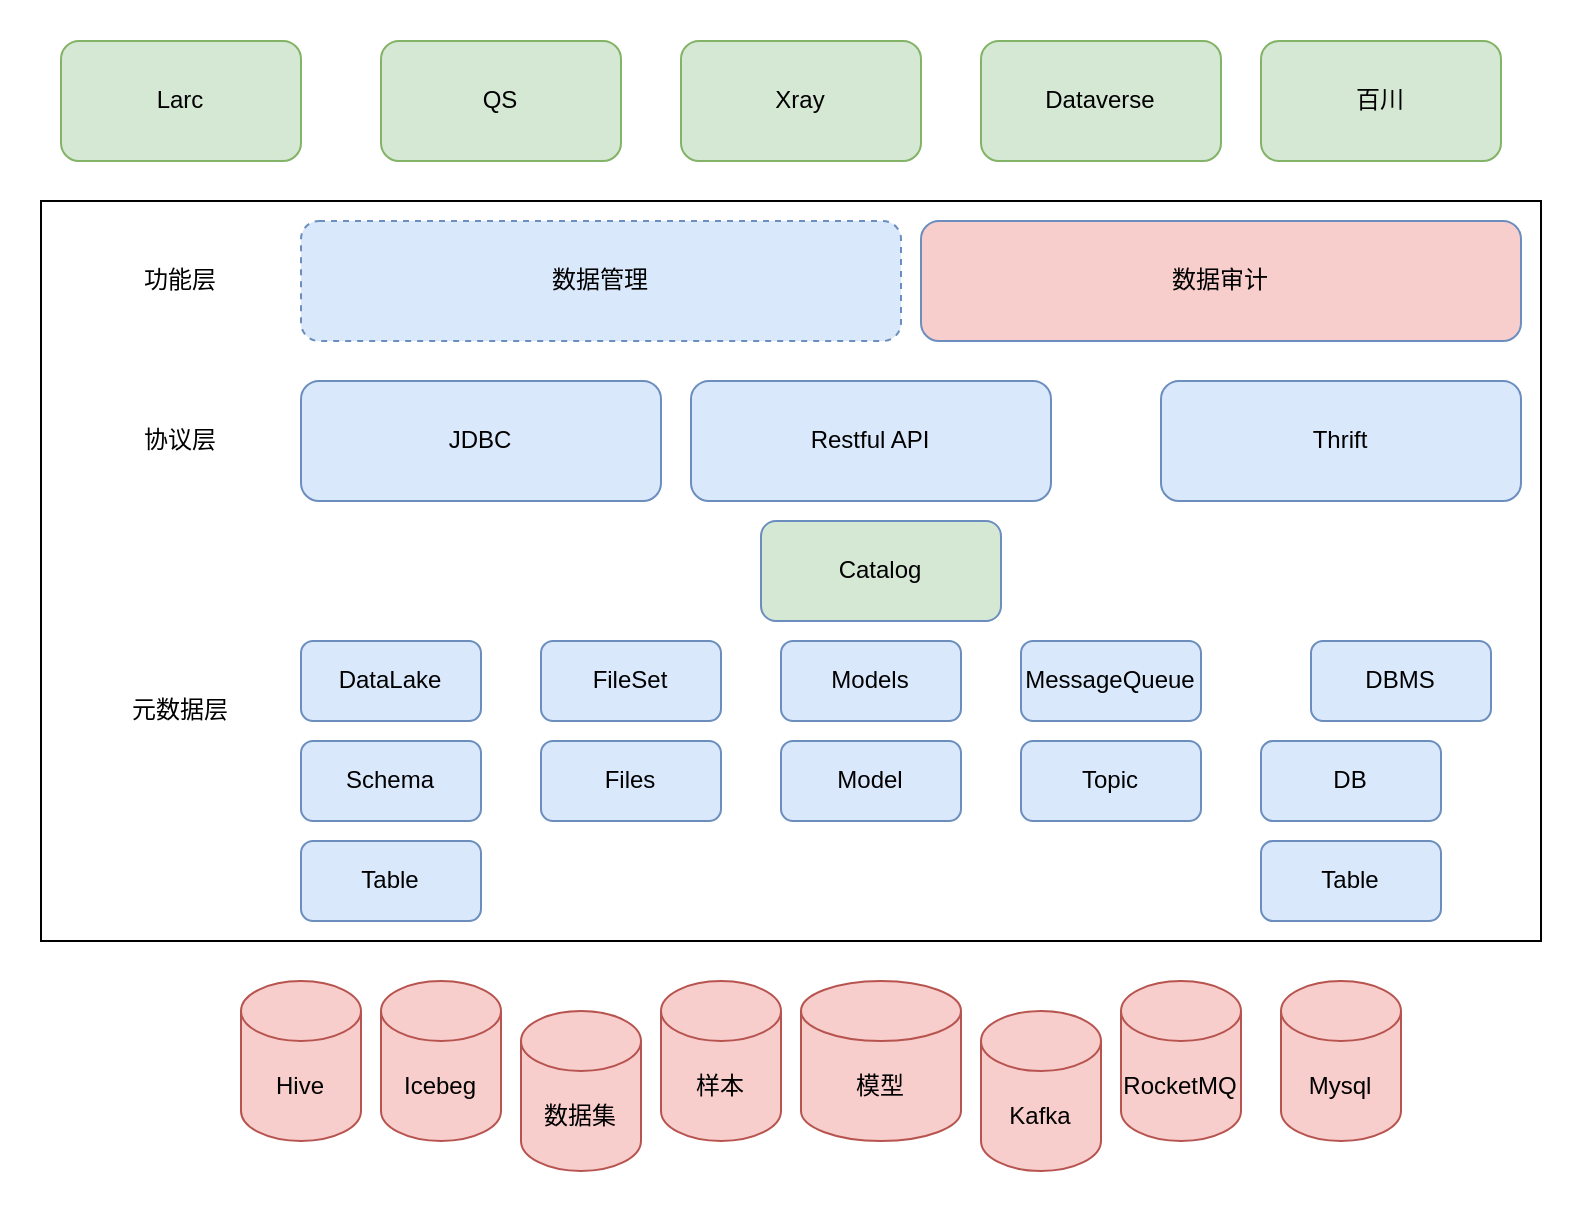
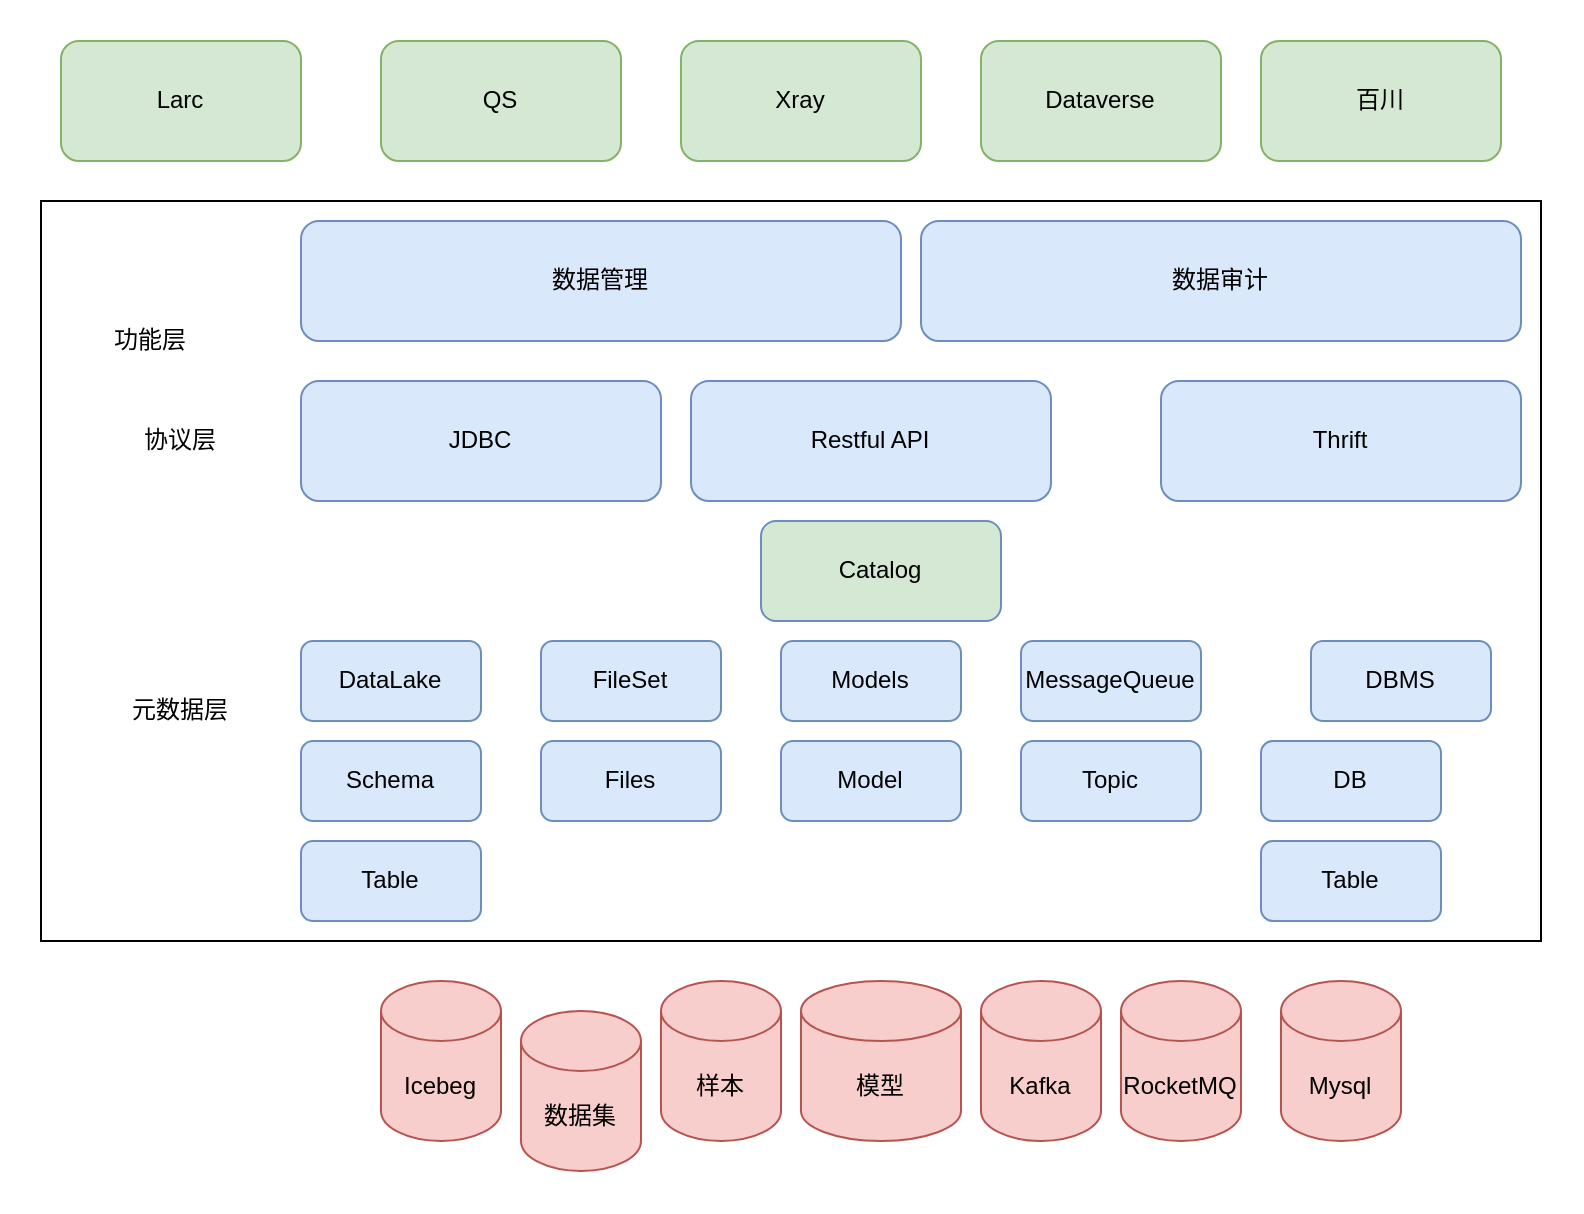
  <mxCell id="0" />
  <mxCell id="1" parent="0" />
  <mxCell id="2" value="" style="rounded=0;whiteSpace=wrap;html=1;" vertex="1" parent="1"><mxGeometry x="20" y="100" width="750" height="370" as="geometry" /></mxCell>
- <mxCell id="3" value="数据管理" style="rounded=1;whiteSpace=wrap;html=1;fillColor=#dae8fc;strokeColor=#6c8ebf;dashed=1;" vertex="1" parent="1"><mxGeometry x="150" y="110" width="300" height="60" as="geometry" /></mxCell>
- <mxCell id="4" value="数据审计" style="rounded=1;whiteSpace=wrap;html=1;fillColor=#f8cecc;strokeColor=#6c8ebf;" vertex="1" parent="1"><mxGeometry x="460" y="110" width="300" height="60" as="geometry" /></mxCell>
+ <mxCell id="3" value="数据管理" style="rounded=1;whiteSpace=wrap;html=1;fillColor=#dae8fc;strokeColor=#6c8ebf;" vertex="1" parent="1"><mxGeometry x="150" y="110" width="300" height="60" as="geometry" /></mxCell>
+ <mxCell id="4" value="数据审计" style="rounded=1;whiteSpace=wrap;html=1;fillColor=#dae8fc;strokeColor=#6c8ebf;" vertex="1" parent="1"><mxGeometry x="460" y="110" width="300" height="60" as="geometry" /></mxCell>
  <mxCell id="5" value="JDBC" style="rounded=1;whiteSpace=wrap;html=1;fillColor=#dae8fc;strokeColor=#6c8ebf;" vertex="1" parent="1"><mxGeometry x="150" y="190" width="180" height="60" as="geometry" /></mxCell>
  <mxCell id="6" value="Restful API" style="rounded=1;whiteSpace=wrap;html=1;fillColor=#dae8fc;strokeColor=#6c8ebf;" vertex="1" parent="1"><mxGeometry x="345" y="190" width="180" height="60" as="geometry" /></mxCell>
  <mxCell id="7" value="Thrift" style="rounded=1;whiteSpace=wrap;html=1;fillColor=#dae8fc;strokeColor=#6c8ebf;" vertex="1" parent="1"><mxGeometry x="580" y="190" width="180" height="60" as="geometry" /></mxCell>
- <mxCell id="8" value="功能层" style="text;html=1;align=center;verticalAlign=middle;whiteSpace=wrap;rounded=0;" vertex="1" parent="1"><mxGeometry x="60" y="125" width="60" height="30" as="geometry" /></mxCell>
+ <mxCell id="8" value="功能层" style="text;html=1;align=center;verticalAlign=middle;whiteSpace=wrap;rounded=0;" vertex="1" parent="1"><mxGeometry x="45" y="155" width="60" height="30" as="geometry" /></mxCell>
  <mxCell id="9" value="协议层" style="text;html=1;align=center;verticalAlign=middle;whiteSpace=wrap;rounded=0;" vertex="1" parent="1"><mxGeometry x="60" y="205" width="60" height="30" as="geometry" /></mxCell>
  <mxCell id="10" value="Catalog" style="rounded=1;whiteSpace=wrap;html=1;fillColor=#d5e8d4;strokeColor=#6c8ebf;" vertex="1" parent="1"><mxGeometry x="380" y="260" width="120" height="50" as="geometry" /></mxCell>
  <mxCell id="11" value="DataLake" style="rounded=1;whiteSpace=wrap;html=1;fillColor=#dae8fc;strokeColor=#6c8ebf;" vertex="1" parent="1"><mxGeometry x="150" y="320" width="90" height="40" as="geometry" /></mxCell>
  <mxCell id="12" value="元数据层" style="text;html=1;align=center;verticalAlign=middle;whiteSpace=wrap;rounded=0;" vertex="1" parent="1"><mxGeometry x="60" y="340" width="60" height="30" as="geometry" /></mxCell>
- <mxCell id="13" value="Hive" style="shape=cylinder3;whiteSpace=wrap;html=1;boundedLbl=1;backgroundOutline=1;size=15;fillColor=#f8cecc;strokeColor=#b85450;" vertex="1" parent="1"><mxGeometry x="120" y="490" width="60" height="80" as="geometry" /></mxCell>
  <mxCell id="14" value="Icebeg" style="shape=cylinder3;whiteSpace=wrap;html=1;boundedLbl=1;backgroundOutline=1;size=15;fillColor=#f8cecc;strokeColor=#b85450;" vertex="1" parent="1"><mxGeometry x="190" y="490" width="60" height="80" as="geometry" /></mxCell>
  <mxCell id="15" value="数据集" style="shape=cylinder3;whiteSpace=wrap;html=1;boundedLbl=1;backgroundOutline=1;size=15;fillColor=#f8cecc;strokeColor=#b85450;" vertex="1" parent="1"><mxGeometry x="260" y="505" width="60" height="80" as="geometry" /></mxCell>
  <mxCell id="16" value="样本" style="shape=cylinder3;whiteSpace=wrap;html=1;boundedLbl=1;backgroundOutline=1;size=15;fillColor=#f8cecc;strokeColor=#b85450;" vertex="1" parent="1"><mxGeometry x="330" y="490" width="60" height="80" as="geometry" /></mxCell>
  <mxCell id="17" value="模型" style="shape=cylinder3;whiteSpace=wrap;html=1;boundedLbl=1;backgroundOutline=1;size=15;fillColor=#f8cecc;strokeColor=#b85450;" vertex="1" parent="1"><mxGeometry x="400" y="490" width="80" height="80" as="geometry" /></mxCell>
- <mxCell id="18" value="Kafka" style="shape=cylinder3;whiteSpace=wrap;html=1;boundedLbl=1;backgroundOutline=1;size=15;fillColor=#f8cecc;strokeColor=#b85450;" vertex="1" parent="1"><mxGeometry x="490" y="505" width="60" height="80" as="geometry" /></mxCell>
+ <mxCell id="18" value="Kafka" style="shape=cylinder3;whiteSpace=wrap;html=1;boundedLbl=1;backgroundOutline=1;size=15;fillColor=#f8cecc;strokeColor=#b85450;" vertex="1" parent="1"><mxGeometry x="490" y="490" width="60" height="80" as="geometry" /></mxCell>
  <mxCell id="19" value="Schema" style="rounded=1;whiteSpace=wrap;html=1;fillColor=#dae8fc;strokeColor=#6c8ebf;" vertex="1" parent="1"><mxGeometry x="150" y="370" width="90" height="40" as="geometry" /></mxCell>
  <mxCell id="20" value="Table" style="rounded=1;whiteSpace=wrap;html=1;fillColor=#dae8fc;strokeColor=#6c8ebf;" vertex="1" parent="1"><mxGeometry x="150" y="420" width="90" height="40" as="geometry" /></mxCell>
  <mxCell id="21" value="FileSet" style="rounded=1;whiteSpace=wrap;html=1;fillColor=#dae8fc;strokeColor=#6c8ebf;" vertex="1" parent="1"><mxGeometry x="270" y="320" width="90" height="40" as="geometry" /></mxCell>
  <mxCell id="22" value="Files" style="rounded=1;whiteSpace=wrap;html=1;fillColor=#dae8fc;strokeColor=#6c8ebf;" vertex="1" parent="1"><mxGeometry x="270" y="370" width="90" height="40" as="geometry" /></mxCell>
  <mxCell id="23" value="Models" style="rounded=1;whiteSpace=wrap;html=1;fillColor=#dae8fc;strokeColor=#6c8ebf;" vertex="1" parent="1"><mxGeometry x="390" y="320" width="90" height="40" as="geometry" /></mxCell>
  <mxCell id="24" value="Model" style="rounded=1;whiteSpace=wrap;html=1;fillColor=#dae8fc;strokeColor=#6c8ebf;" vertex="1" parent="1"><mxGeometry x="390" y="370" width="90" height="40" as="geometry" /></mxCell>
  <mxCell id="25" value="MessageQueue" style="rounded=1;whiteSpace=wrap;html=1;fillColor=#dae8fc;strokeColor=#6c8ebf;" vertex="1" parent="1"><mxGeometry x="510" y="320" width="90" height="40" as="geometry" /></mxCell>
  <mxCell id="26" value="Topic" style="rounded=1;whiteSpace=wrap;html=1;fillColor=#dae8fc;strokeColor=#6c8ebf;" vertex="1" parent="1"><mxGeometry x="510" y="370" width="90" height="40" as="geometry" /></mxCell>
  <mxCell id="27" value="DBMS" style="rounded=1;whiteSpace=wrap;html=1;fillColor=#dae8fc;strokeColor=#6c8ebf;" vertex="1" parent="1"><mxGeometry x="655" y="320" width="90" height="40" as="geometry" /></mxCell>
  <mxCell id="28" value="DB" style="rounded=1;whiteSpace=wrap;html=1;fillColor=#dae8fc;strokeColor=#6c8ebf;" vertex="1" parent="1"><mxGeometry x="630" y="370" width="90" height="40" as="geometry" /></mxCell>
  <mxCell id="29" value="Table" style="rounded=1;whiteSpace=wrap;html=1;fillColor=#dae8fc;strokeColor=#6c8ebf;" vertex="1" parent="1"><mxGeometry x="630" y="420" width="90" height="40" as="geometry" /></mxCell>
  <mxCell id="30" value="RocketMQ" style="shape=cylinder3;whiteSpace=wrap;html=1;boundedLbl=1;backgroundOutline=1;size=15;fillColor=#f8cecc;strokeColor=#b85450;" vertex="1" parent="1"><mxGeometry x="560" y="490" width="60" height="80" as="geometry" /></mxCell>
  <mxCell id="31" value="Mysql" style="shape=cylinder3;whiteSpace=wrap;html=1;boundedLbl=1;backgroundOutline=1;size=15;fillColor=#f8cecc;strokeColor=#b85450;" vertex="1" parent="1"><mxGeometry x="640" y="490" width="60" height="80" as="geometry" /></mxCell>
  <mxCell id="32" value="Larc" style="rounded=1;whiteSpace=wrap;html=1;fillColor=#d5e8d4;strokeColor=#82b366;" vertex="1" parent="1"><mxGeometry x="30" y="20" width="120" height="60" as="geometry" /></mxCell>
  <mxCell id="33" value="QS" style="rounded=1;whiteSpace=wrap;html=1;fillColor=#d5e8d4;strokeColor=#82b366;" vertex="1" parent="1"><mxGeometry x="190" y="20" width="120" height="60" as="geometry" /></mxCell>
  <mxCell id="34" value="Xray" style="rounded=1;whiteSpace=wrap;html=1;fillColor=#d5e8d4;strokeColor=#82b366;" vertex="1" parent="1"><mxGeometry x="340" y="20" width="120" height="60" as="geometry" /></mxCell>
  <mxCell id="35" value="Dataverse" style="rounded=1;whiteSpace=wrap;html=1;fillColor=#d5e8d4;strokeColor=#82b366;" vertex="1" parent="1"><mxGeometry x="490" y="20" width="120" height="60" as="geometry" /></mxCell>
  <mxCell id="36" value="百川" style="rounded=1;whiteSpace=wrap;html=1;fillColor=#d5e8d4;strokeColor=#82b366;" vertex="1" parent="1"><mxGeometry x="630" y="20" width="120" height="60" as="geometry" /></mxCell>
